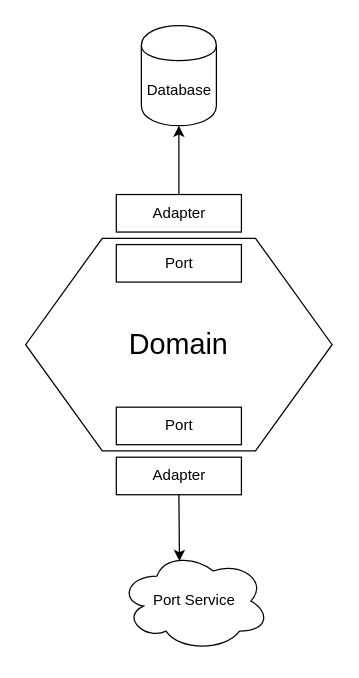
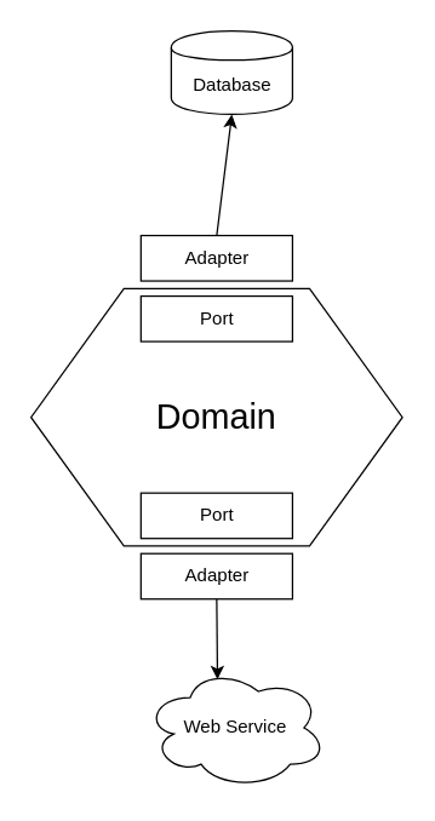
  <mxCell id="0" />
  <mxCell id="1" parent="0" />
  <mxCell id="2" value="&lt;font style=&quot;font-size: 23px&quot;&gt;Domain&lt;/font&gt;" style="shape=hexagon;perimeter=hexagonPerimeter2;whiteSpace=wrap;html=1;" vertex="1" parent="1"><mxGeometry x="20" y="190" width="245" height="170" as="geometry" /></mxCell>
  <mxCell id="3" value="Port" style="rounded=0;whiteSpace=wrap;html=1;" vertex="1" parent="1"><mxGeometry x="92.5" y="195" width="100" height="30" as="geometry" /></mxCell>
  <mxCell id="4" style="edgeStyle=none;rounded=0;orthogonalLoop=1;jettySize=auto;html=1;exitX=0.5;exitY=0;exitDx=0;exitDy=0;entryX=0.5;entryY=1;entryDx=0;entryDy=0;" edge="1" parent="1" source="5" target="10"><mxGeometry relative="1" as="geometry" /></mxCell>
  <mxCell id="5" value="Adapter" style="rounded=0;whiteSpace=wrap;html=1;" vertex="1" parent="1"><mxGeometry x="92.5" y="155" width="100" height="30" as="geometry" /></mxCell>
  <mxCell id="6" value="Port" style="rounded=0;whiteSpace=wrap;html=1;" vertex="1" parent="1"><mxGeometry x="92.5" y="325" width="100" height="30" as="geometry" /></mxCell>
  <mxCell id="7" style="rounded=0;orthogonalLoop=1;jettySize=auto;html=1;exitX=0.5;exitY=1;exitDx=0;exitDy=0;entryX=0.4;entryY=0.1;entryDx=0;entryDy=0;entryPerimeter=0;" edge="1" parent="1" source="8" target="9"><mxGeometry relative="1" as="geometry" /></mxCell>
  <mxCell id="8" value="Adapter" style="rounded=0;whiteSpace=wrap;html=1;" vertex="1" parent="1"><mxGeometry x="92.5" y="365" width="100" height="30" as="geometry" /></mxCell>
- <mxCell id="9" value="Port Service" style="ellipse;shape=cloud;whiteSpace=wrap;html=1;" vertex="1" parent="1"><mxGeometry x="95" y="440" width="120" height="80" as="geometry" /></mxCell>
- <mxCell id="10" value="Database" style="shape=cylinder;whiteSpace=wrap;html=1;boundedLbl=1;backgroundOutline=1;" vertex="1" parent="1"><mxGeometry x="112.5" y="20" width="60" height="80" as="geometry" /></mxCell>
+ <mxCell id="9" value="Web Service" style="ellipse;shape=cloud;whiteSpace=wrap;html=1;" vertex="1" parent="1"><mxGeometry x="95" y="440" width="120" height="80" as="geometry" /></mxCell>
+ <mxCell id="10" value="Database" style="shape=cylinder;whiteSpace=wrap;html=1;boundedLbl=1;backgroundOutline=1;" vertex="1" parent="1"><mxGeometry x="112.5" y="20" width="80" height="55" as="geometry" /></mxCell>
